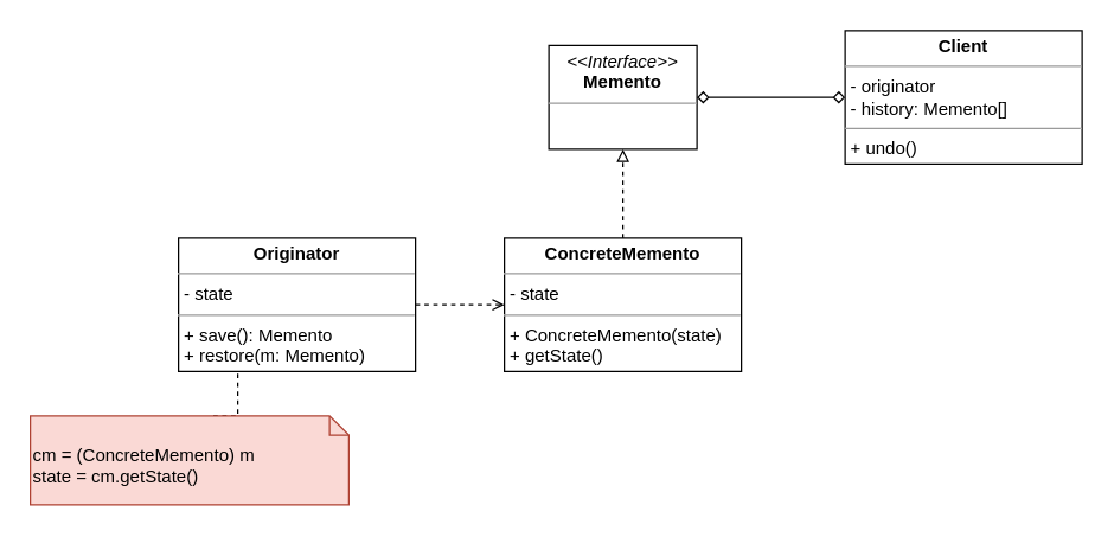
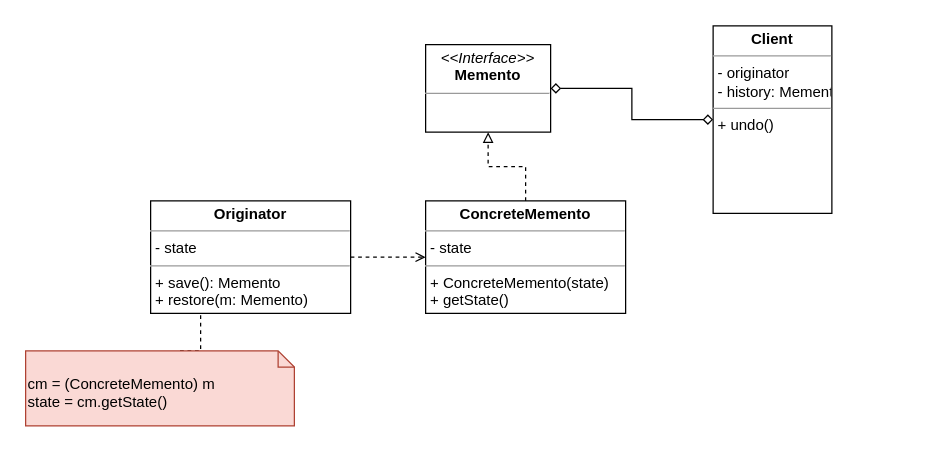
  <mxCell id="0" />
  <mxCell id="1" parent="0" />
  <mxCell id="2" style="edgeStyle=orthogonalEdgeStyle;rounded=0;orthogonalLoop=1;jettySize=auto;html=1;exitX=1;exitY=0.5;exitDx=0;exitDy=0;dashed=1;endArrow=open;endFill=0;" edge="1" parent="1" source="3" target="5"><mxGeometry relative="1" as="geometry" /></mxCell>
  <mxCell id="3" value="&lt;p style=&quot;margin:0px;margin-top:4px;text-align:center;&quot;&gt;&lt;b&gt;Originator&lt;/b&gt;&lt;/p&gt;&lt;hr size=&quot;1&quot;&gt;&lt;p style=&quot;margin:0px;margin-left:4px;&quot;&gt;- state&lt;/p&gt;&lt;hr size=&quot;1&quot;&gt;&lt;p style=&quot;margin:0px;margin-left:4px;&quot;&gt;+ save(): Memento&lt;/p&gt;&lt;p style=&quot;margin:0px;margin-left:4px;&quot;&gt;+ restore(m: Memento)&lt;/p&gt;" style="verticalAlign=top;align=left;overflow=fill;fontSize=12;fontFamily=Helvetica;html=1;" vertex="1" parent="1"><mxGeometry x="120" y="160" width="160" height="90" as="geometry" /></mxCell>
  <mxCell id="4" style="edgeStyle=orthogonalEdgeStyle;rounded=0;orthogonalLoop=1;jettySize=auto;html=1;exitX=0.5;exitY=0;exitDx=0;exitDy=0;entryX=0.5;entryY=1;entryDx=0;entryDy=0;dashed=1;endArrow=block;endFill=0;" edge="1" parent="1" source="5" target="6"><mxGeometry relative="1" as="geometry" /></mxCell>
  <mxCell id="5" value="&lt;p style=&quot;margin:0px;margin-top:4px;text-align:center;&quot;&gt;&lt;b&gt;ConcreteMemento&lt;/b&gt;&lt;/p&gt;&lt;hr size=&quot;1&quot;&gt;&lt;p style=&quot;margin:0px;margin-left:4px;&quot;&gt;- state&lt;/p&gt;&lt;hr size=&quot;1&quot;&gt;&lt;p style=&quot;margin:0px;margin-left:4px;&quot;&gt;+ ConcreteMemento(state)&lt;/p&gt;&lt;p style=&quot;margin:0px;margin-left:4px;&quot;&gt;+ getState()&lt;/p&gt;" style="verticalAlign=top;align=left;overflow=fill;fontSize=12;fontFamily=Helvetica;html=1;" vertex="1" parent="1"><mxGeometry x="340" y="160" width="160" height="90" as="geometry" /></mxCell>
- <mxCell id="6" value="&lt;p style=&quot;margin:0px;margin-top:4px;text-align:center;&quot;&gt;&lt;i&gt;&amp;lt;&amp;lt;Interface&amp;gt;&amp;gt;&lt;/i&gt;&lt;br&gt;&lt;b&gt;Memento&lt;/b&gt;&lt;/p&gt;&lt;hr size=&quot;1&quot;&gt;&lt;p style=&quot;margin:0px;margin-left:4px;&quot;&gt;&lt;br&gt;&lt;/p&gt;" style="verticalAlign=top;align=left;overflow=fill;fontSize=12;fontFamily=Helvetica;html=1;" vertex="1" parent="1"><mxGeometry x="370" y="30" width="100" height="70" as="geometry" /></mxCell>
+ <mxCell id="6" value="&lt;p style=&quot;margin:0px;margin-top:4px;text-align:center;&quot;&gt;&lt;i&gt;&amp;lt;&amp;lt;Interface&amp;gt;&amp;gt;&lt;/i&gt;&lt;br&gt;&lt;b&gt;Memento&lt;/b&gt;&lt;/p&gt;&lt;hr size=&quot;1&quot;&gt;&lt;p style=&quot;margin:0px;margin-left:4px;&quot;&gt;&lt;br&gt;&lt;/p&gt;" style="verticalAlign=top;align=left;overflow=fill;fontSize=12;fontFamily=Helvetica;html=1;" vertex="1" parent="1"><mxGeometry x="340" y="35" width="100" height="70" as="geometry" /></mxCell>
  <mxCell id="7" style="edgeStyle=orthogonalEdgeStyle;rounded=0;orthogonalLoop=1;jettySize=auto;html=1;exitX=0;exitY=0.5;exitDx=0;exitDy=0;endArrow=diamond;endFill=0;startArrow=diamond;startFill=0;" edge="1" parent="1" source="8" target="6"><mxGeometry relative="1" as="geometry" /></mxCell>
- <mxCell id="8" value="&lt;p style=&quot;margin:0px;margin-top:4px;text-align:center;&quot;&gt;&lt;b&gt;Client&lt;/b&gt;&lt;/p&gt;&lt;hr size=&quot;1&quot;&gt;&lt;p style=&quot;margin:0px;margin-left:4px;&quot;&gt;- originator&lt;/p&gt;&lt;p style=&quot;margin:0px;margin-left:4px;&quot;&gt;- history: Memento[]&lt;/p&gt;&lt;hr size=&quot;1&quot;&gt;&lt;p style=&quot;margin:0px;margin-left:4px;&quot;&gt;+ undo()&lt;/p&gt;" style="verticalAlign=top;align=left;overflow=fill;fontSize=12;fontFamily=Helvetica;html=1;" vertex="1" parent="1"><mxGeometry x="570" y="20" width="160" height="90" as="geometry" /></mxCell>
+ <mxCell id="8" value="&lt;p style=&quot;margin:0px;margin-top:4px;text-align:center;&quot;&gt;&lt;b&gt;Client&lt;/b&gt;&lt;/p&gt;&lt;hr size=&quot;1&quot;&gt;&lt;p style=&quot;margin:0px;margin-left:4px;&quot;&gt;- originator&lt;/p&gt;&lt;p style=&quot;margin:0px;margin-left:4px;&quot;&gt;- history: Memento[]&lt;/p&gt;&lt;hr size=&quot;1&quot;&gt;&lt;p style=&quot;margin:0px;margin-left:4px;&quot;&gt;+ undo()&lt;/p&gt;" style="verticalAlign=top;align=left;overflow=fill;fontSize=12;fontFamily=Helvetica;html=1;" vertex="1" parent="1"><mxGeometry x="570" y="20" width="95" height="150" as="geometry" /></mxCell>
  <mxCell id="9" style="edgeStyle=orthogonalEdgeStyle;rounded=0;orthogonalLoop=1;jettySize=auto;html=1;exitX=0;exitY=0;exitDx=123.5;exitDy=0;exitPerimeter=0;entryX=0.25;entryY=1;entryDx=0;entryDy=0;endArrow=none;endFill=0;dashed=1;" edge="1" parent="1" source="10" target="3"><mxGeometry relative="1" as="geometry" /></mxCell>
  <mxCell id="10" value="cm = (ConcreteMemento) m&lt;br&gt;state = cm.getState()" style="shape=note2;boundedLbl=1;whiteSpace=wrap;html=1;size=13;verticalAlign=top;align=left;strokeColor=#ae4132;fillColor=#fad9d5;" vertex="1" parent="1"><mxGeometry x="20" y="280" width="215" height="60" as="geometry" /></mxCell>
